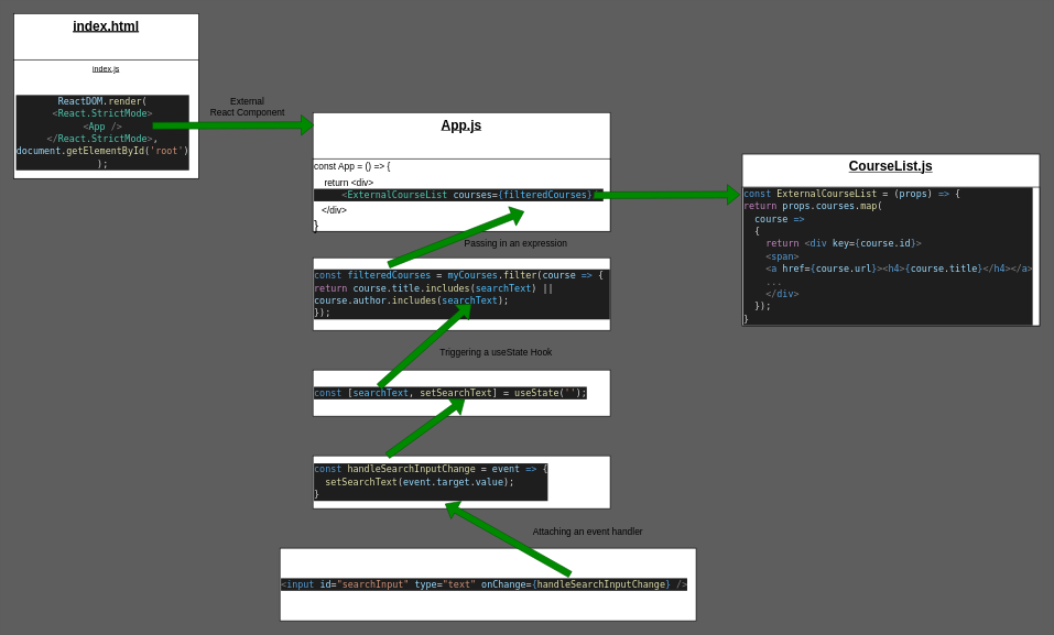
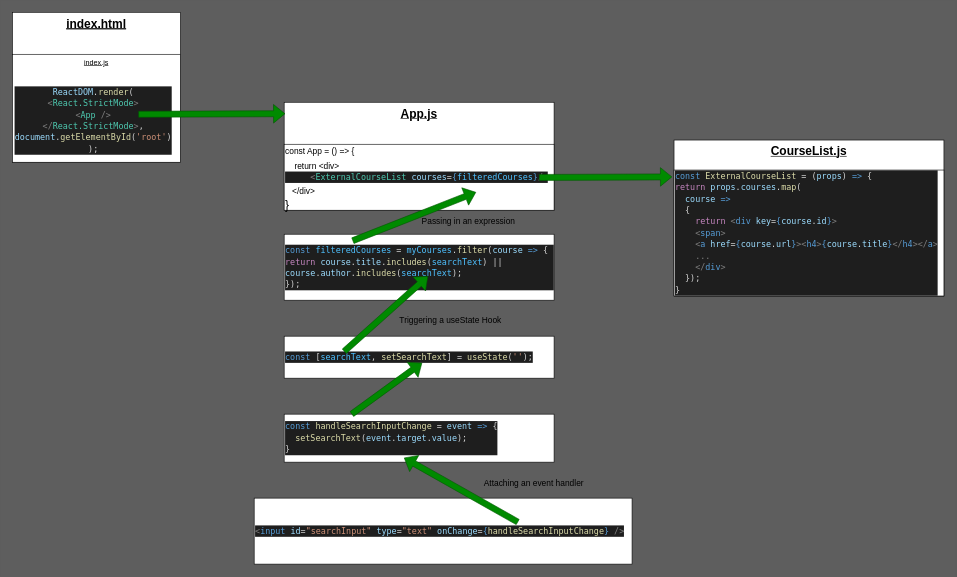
  <mxCell id="0" />
  <mxCell id="1" parent="0" />
  <mxCell id="2" value="index.html" style="rounded=0;whiteSpace=wrap;html=1;verticalAlign=top;fontStyle=5;fontSize=20;" parent="1" vertex="1"><mxGeometry x="20" y="20" width="280" height="250" as="geometry" /></mxCell>
  <mxCell id="3" value="&lt;font style=&quot;font-size: 20px&quot;&gt;App.js&lt;br&gt;&lt;/font&gt;" style="rounded=0;whiteSpace=wrap;html=1;verticalAlign=top;fontStyle=5" parent="1" vertex="1"><mxGeometry x="473" y="170" width="450" height="180" as="geometry" /></mxCell>
  <mxCell id="4" value="index.js" style="rounded=0;whiteSpace=wrap;html=1;verticalAlign=top;fontStyle=4" parent="1" vertex="1"><mxGeometry x="20" y="90" width="280" height="180" as="geometry" /></mxCell>
  <mxCell id="5" value="&lt;div style=&quot;color: rgb(212 , 212 , 212) ; background-color: rgb(30 , 30 , 30) ; font-family: &amp;#34;droid sans mono&amp;#34; , monospace , monospace ; font-size: 14px ; line-height: 19px&quot;&gt;&lt;div&gt;&lt;span style=&quot;color: #9cdcfe&quot;&gt;ReactDOM&lt;/span&gt;.&lt;span style=&quot;color: #dcdcaa&quot;&gt;render&lt;/span&gt;(&lt;/div&gt;&lt;div&gt;  &lt;span style=&quot;color: #808080&quot;&gt;&amp;lt;&lt;/span&gt;&lt;span style=&quot;color: #4ec9b0&quot;&gt;React.StrictMode&lt;/span&gt;&lt;span style=&quot;color: #808080&quot;&gt;&amp;gt;&lt;/span&gt;&lt;/div&gt;&lt;div&gt;    &lt;span style=&quot;color: #808080&quot;&gt;&amp;lt;&lt;/span&gt;&lt;span style=&quot;color: #4ec9b0&quot;&gt;App&lt;/span&gt; &lt;span style=&quot;color: #808080&quot;&gt;/&amp;gt;&lt;/span&gt;&lt;/div&gt;&lt;div&gt;  &lt;span style=&quot;color: #808080&quot;&gt;&amp;lt;/&lt;/span&gt;&lt;span style=&quot;color: #4ec9b0&quot;&gt;React.StrictMode&lt;/span&gt;&lt;span style=&quot;color: #808080&quot;&gt;&amp;gt;&lt;/span&gt;,&lt;/div&gt;&lt;div&gt;  &lt;span style=&quot;color: #9cdcfe&quot;&gt;document&lt;/span&gt;.&lt;span style=&quot;color: #dcdcaa&quot;&gt;getElementById&lt;/span&gt;(&lt;span style=&quot;color: #ce9178&quot;&gt;'root'&lt;/span&gt;)&lt;/div&gt;&lt;div&gt;);&lt;/div&gt;&lt;/div&gt;" style="rounded=0;whiteSpace=wrap;html=1;" parent="1" vertex="1"><mxGeometry x="70" y="160" width="170" height="80" as="geometry" /></mxCell>
  <mxCell id="6" value="" style="shape=flexArrow;endArrow=classic;html=1;fontSize=20;exitX=0.941;exitY=0.375;exitDx=0;exitDy=0;exitPerimeter=0;entryX=0.004;entryY=0.106;entryDx=0;entryDy=0;entryPerimeter=0;fillColor=#008a00;strokeColor=#005700;" parent="1" source="5" target="3" edge="1"><mxGeometry width="50" height="50" relative="1" as="geometry"><mxPoint x="348" y="190" as="sourcePoint" /><mxPoint x="418" y="190" as="targetPoint" /></mxGeometry></mxCell>
  <mxCell id="7" value="&lt;font style=&quot;font-size: 14px&quot;&gt;const App = () =&amp;gt; {&lt;br&gt;&amp;nbsp; &amp;nbsp; return &amp;lt;div&amp;gt;&lt;br&gt;&lt;/font&gt;&lt;div style=&quot;color: rgb(212 , 212 , 212) ; background-color: rgb(30 , 30 , 30) ; font-family: &amp;#34;droid sans mono&amp;#34; , monospace , monospace ; line-height: 19px ; font-size: 14px&quot;&gt;&lt;font style=&quot;font-size: 14px&quot;&gt;&lt;span style=&quot;color: #808080&quot;&gt;&amp;nbsp; &amp;nbsp; &amp;nbsp;&amp;lt;&lt;/span&gt;&lt;span style=&quot;color: #4ec9b0&quot;&gt;ExternalCourseList&lt;/span&gt; &lt;span style=&quot;color: #9cdcfe&quot;&gt;courses&lt;/span&gt;=&lt;span style=&quot;color: #569cd6&quot;&gt;{&lt;/span&gt;&lt;span style=&quot;color: #4fc1ff&quot;&gt;filteredCourses&lt;/span&gt;&lt;span style=&quot;color: #569cd6&quot;&gt;}&lt;/span&gt;&lt;span style=&quot;color: #808080&quot;&gt;/&amp;gt;&lt;/span&gt;&lt;/font&gt;&lt;/div&gt;&lt;font style=&quot;font-size: 14px&quot;&gt;&amp;nbsp; &amp;nbsp;&amp;lt;/div&amp;gt;&lt;br&gt;&lt;/font&gt;}" style="rounded=0;whiteSpace=wrap;html=1;fontSize=20;align=left;" parent="1" vertex="1"><mxGeometry x="473" y="240" width="450" height="110" as="geometry" /></mxCell>
  <mxCell id="8" value="&lt;font style=&quot;font-size: 20px&quot;&gt;CourseList.js&lt;/font&gt;" style="rounded=0;whiteSpace=wrap;html=1;verticalAlign=top;fontStyle=5" parent="1" vertex="1"><mxGeometry x="1123" y="233" width="450" height="260" as="geometry" /></mxCell>
  <mxCell id="9" value="&lt;div style=&quot;background-color: rgb(30 , 30 , 30) ; font-family: &amp;#34;droid sans mono&amp;#34; , monospace , monospace ; font-size: 14px ; line-height: 19px&quot;&gt;&lt;div style=&quot;color: rgb(212 , 212 , 212)&quot;&gt;&lt;span style=&quot;color: #569cd6&quot;&gt;const&lt;/span&gt; &lt;span style=&quot;color: #dcdcaa&quot;&gt;ExternalCourseList&lt;/span&gt; = (&lt;span style=&quot;color: #9cdcfe&quot;&gt;props&lt;/span&gt;) &lt;span style=&quot;color: #569cd6&quot;&gt;=&amp;gt;&lt;/span&gt; {&lt;/div&gt;&lt;div style=&quot;color: rgb(212 , 212 , 212)&quot;&gt;    &lt;span style=&quot;color: #c586c0&quot;&gt;return&lt;/span&gt; &lt;span style=&quot;color: #9cdcfe&quot;&gt;props&lt;/span&gt;.&lt;span style=&quot;color: #9cdcfe&quot;&gt;courses&lt;/span&gt;.&lt;span style=&quot;color: #dcdcaa&quot;&gt;map&lt;/span&gt;(&lt;/div&gt;&lt;div style=&quot;color: rgb(212 , 212 , 212)&quot;&gt;&lt;span style=&quot;color: rgb(156 , 220 , 254)&quot;&gt;&amp;nbsp; course&lt;/span&gt; &lt;span style=&quot;color: rgb(86 , 156 , 214)&quot;&gt;=&amp;gt;&lt;/span&gt;&lt;br&gt;&lt;/div&gt;&lt;div style=&quot;color: rgb(212 , 212 , 212)&quot;&gt;&amp;nbsp; {&lt;/div&gt;&lt;div style=&quot;color: rgb(212 , 212 , 212)&quot;&gt;&lt;span style=&quot;color: #c586c0&quot;&gt;&amp;nbsp; &amp;nbsp; return&lt;/span&gt; &lt;span style=&quot;color: #808080&quot;&gt;&amp;lt;&lt;/span&gt;&lt;span style=&quot;color: #569cd6&quot;&gt;div&lt;/span&gt; &lt;span style=&quot;color: #9cdcfe&quot;&gt;key&lt;/span&gt;=&lt;span style=&quot;color: #569cd6&quot;&gt;{&lt;/span&gt;&lt;span style=&quot;color: #9cdcfe&quot;&gt;course&lt;/span&gt;.&lt;span style=&quot;color: #9cdcfe&quot;&gt;id&lt;/span&gt;&lt;span style=&quot;color: #569cd6&quot;&gt;}&lt;/span&gt;&lt;span style=&quot;color: #808080&quot;&gt;&amp;gt;&lt;/span&gt;&lt;/div&gt;&lt;div style=&quot;color: rgb(212 , 212 , 212)&quot;&gt;&lt;span style=&quot;color: #808080&quot;&gt;&amp;nbsp; &amp;nbsp; &amp;lt;&lt;/span&gt;&lt;span style=&quot;color: #569cd6&quot;&gt;span&lt;/span&gt;&lt;span style=&quot;color: #808080&quot;&gt;&amp;gt;&lt;/span&gt;&lt;/div&gt;&lt;div style=&quot;color: rgb(212 , 212 , 212)&quot;&gt;&lt;span style=&quot;color: #808080&quot;&gt;&amp;nbsp; &amp;nbsp; &amp;lt;&lt;/span&gt;&lt;span style=&quot;color: #569cd6&quot;&gt;a&lt;/span&gt; &lt;span style=&quot;color: #9cdcfe&quot;&gt;href&lt;/span&gt;=&lt;span style=&quot;color: #569cd6&quot;&gt;{&lt;/span&gt;&lt;span style=&quot;color: #9cdcfe&quot;&gt;course&lt;/span&gt;.&lt;span style=&quot;color: #9cdcfe&quot;&gt;url&lt;/span&gt;&lt;span style=&quot;color: #569cd6&quot;&gt;}&lt;/span&gt;&lt;span style=&quot;color: #808080&quot;&gt;&amp;gt;&amp;lt;&lt;/span&gt;&lt;span style=&quot;color: #569cd6&quot;&gt;h4&lt;/span&gt;&lt;span style=&quot;color: #808080&quot;&gt;&amp;gt;&lt;/span&gt;&lt;span style=&quot;color: #569cd6&quot;&gt;{&lt;/span&gt;&lt;span style=&quot;color: #9cdcfe&quot;&gt;course&lt;/span&gt;.&lt;span style=&quot;color: #9cdcfe&quot;&gt;title&lt;/span&gt;&lt;span style=&quot;color: #569cd6&quot;&gt;}&lt;/span&gt;&lt;span style=&quot;color: #808080&quot;&gt;&amp;lt;/&lt;/span&gt;&lt;span style=&quot;color: #569cd6&quot;&gt;h4&lt;/span&gt;&lt;span style=&quot;color: #808080&quot;&gt;&amp;gt;&amp;lt;/&lt;/span&gt;&lt;span style=&quot;color: #569cd6&quot;&gt;a&lt;/span&gt;&lt;span style=&quot;color: #808080&quot;&gt;&amp;gt;&lt;/span&gt;&lt;/div&gt;&lt;div&gt;&lt;font color=&quot;#808080&quot;&gt;&amp;nbsp; &amp;nbsp; ...&lt;/font&gt;&lt;/div&gt;&lt;div style=&quot;color: rgb(212 , 212 , 212)&quot;&gt;&lt;span style=&quot;color: #808080&quot;&gt;&amp;nbsp; &amp;nbsp; &amp;lt;/&lt;/span&gt;&lt;span style=&quot;color: #569cd6&quot;&gt;div&lt;/span&gt;&lt;span style=&quot;color: #808080&quot;&gt;&amp;gt;&lt;/span&gt;&lt;/div&gt;&lt;div style=&quot;color: rgb(212 , 212 , 212)&quot;&gt;&amp;nbsp; });&lt;/div&gt;&lt;div style=&quot;color: rgb(212 , 212 , 212)&quot;&gt;  }&lt;/div&gt;&lt;/div&gt;" style="rounded=0;whiteSpace=wrap;html=1;fontSize=20;align=left;" parent="1" vertex="1"><mxGeometry x="1123" y="283" width="450" height="210" as="geometry" /></mxCell>
  <mxCell id="10" value="" style="shape=flexArrow;endArrow=classic;html=1;fontSize=20;exitX=0.941;exitY=0.375;exitDx=0;exitDy=0;exitPerimeter=0;entryX=0.004;entryY=0.106;entryDx=0;entryDy=0;entryPerimeter=0;fillColor=#008a00;strokeColor=#005700;" parent="1" edge="1"><mxGeometry width="50" height="50" relative="1" as="geometry"><mxPoint x="898" y="295.33" as="sourcePoint" /><mxPoint x="1119.83" y="294.41" as="targetPoint" /></mxGeometry></mxCell>
  <mxCell id="11" value="&lt;div style=&quot;color: rgb(212 , 212 , 212) ; background-color: rgb(30 , 30 , 30) ; font-family: &amp;#34;droid sans mono&amp;#34; , monospace , monospace ; font-size: 14px ; line-height: 19px&quot;&gt;&lt;div&gt;  &lt;span style=&quot;color: #569cd6&quot;&gt;const&lt;/span&gt; &lt;span style=&quot;color: #4fc1ff&quot;&gt;filteredCourses&lt;/span&gt; = &lt;span style=&quot;color: #4fc1ff&quot;&gt;myCourses&lt;/span&gt;.&lt;span style=&quot;color: #dcdcaa&quot;&gt;filter&lt;/span&gt;(&lt;span style=&quot;color: #9cdcfe&quot;&gt;course&lt;/span&gt; &lt;span style=&quot;color: #569cd6&quot;&gt;=&amp;gt;&lt;/span&gt; {&lt;/div&gt;&lt;div&gt;    &lt;span style=&quot;color: #c586c0&quot;&gt;return&lt;/span&gt; &lt;span style=&quot;color: #9cdcfe&quot;&gt;course&lt;/span&gt;.&lt;span style=&quot;color: #9cdcfe&quot;&gt;title&lt;/span&gt;.&lt;span style=&quot;color: #dcdcaa&quot;&gt;includes&lt;/span&gt;(&lt;span style=&quot;color: #4fc1ff&quot;&gt;searchText&lt;/span&gt;) || &lt;span style=&quot;color: #9cdcfe&quot;&gt;course&lt;/span&gt;.&lt;span style=&quot;color: #9cdcfe&quot;&gt;author&lt;/span&gt;.&lt;span style=&quot;color: #dcdcaa&quot;&gt;includes&lt;/span&gt;(&lt;span style=&quot;color: #4fc1ff&quot;&gt;searchText&lt;/span&gt;);&lt;/div&gt;&lt;div&gt;  });&lt;/div&gt;&lt;/div&gt;" style="rounded=0;whiteSpace=wrap;html=1;fontSize=20;align=left;" vertex="1" parent="1"><mxGeometry x="473" y="390" width="450" height="110" as="geometry" /></mxCell>
  <mxCell id="12" value="" style="shape=flexArrow;endArrow=classic;html=1;fontSize=20;exitX=0.941;exitY=0.375;exitDx=0;exitDy=0;exitPerimeter=0;entryX=0.711;entryY=0.727;entryDx=0;entryDy=0;entryPerimeter=0;fillColor=#008a00;strokeColor=#005700;" edge="1" parent="1" target="7"><mxGeometry width="50" height="50" relative="1" as="geometry"><mxPoint x="587.09" y="400.92" as="sourcePoint" /><mxPoint x="808.92" y="400" as="targetPoint" /></mxGeometry></mxCell>
  <mxCell id="13" value="&lt;div style=&quot;color: rgb(212 , 212 , 212) ; background-color: rgb(30 , 30 , 30) ; font-family: &amp;#34;droid sans mono&amp;#34; , monospace , monospace ; font-size: 14px ; line-height: 19px&quot;&gt;&lt;div style=&quot;font-family: &amp;#34;droid sans mono&amp;#34; , monospace , monospace ; line-height: 19px&quot;&gt;&lt;div&gt;  &lt;span style=&quot;color: #569cd6&quot;&gt;const&lt;/span&gt; &lt;span style=&quot;color: #dcdcaa&quot;&gt;handleSearchInputChange&lt;/span&gt; = &lt;span style=&quot;color: #9cdcfe&quot;&gt;event&lt;/span&gt; &lt;span style=&quot;color: #569cd6&quot;&gt;=&amp;gt;&lt;/span&gt; {&lt;/div&gt;&lt;div&gt;&lt;span style=&quot;color: rgb(220 , 220 , 170)&quot;&gt;&amp;nbsp; setSearchText&lt;/span&gt;(&lt;span style=&quot;color: rgb(156 , 220 , 254)&quot;&gt;event&lt;/span&gt;.&lt;span style=&quot;color: rgb(156 , 220 , 254)&quot;&gt;target&lt;/span&gt;.&lt;span style=&quot;color: rgb(156 , 220 , 254)&quot;&gt;value&lt;/span&gt;);&lt;br&gt;&lt;/div&gt;&lt;div&gt;  }&lt;/div&gt;&lt;/div&gt;&lt;/div&gt;" style="rounded=0;whiteSpace=wrap;html=1;fontSize=20;align=left;" vertex="1" parent="1"><mxGeometry x="473" y="690" width="450" height="80" as="geometry" /></mxCell>
  <mxCell id="14" value="&lt;div style=&quot;color: rgb(212 , 212 , 212) ; background-color: rgb(30 , 30 , 30) ; font-family: &amp;#34;droid sans mono&amp;#34; , monospace , monospace ; font-size: 14px ; line-height: 19px&quot;&gt;&lt;div style=&quot;font-family: &amp;#34;droid sans mono&amp;#34; , monospace , monospace ; line-height: 19px&quot;&gt;&lt;div style=&quot;font-family: &amp;#34;droid sans mono&amp;#34; , monospace , monospace ; line-height: 19px&quot;&gt;&lt;span style=&quot;color: #569cd6&quot;&gt;const&lt;/span&gt; [&lt;span style=&quot;color: #4fc1ff&quot;&gt;searchText&lt;/span&gt;, &lt;span style=&quot;color: #dcdcaa&quot;&gt;setSearchText&lt;/span&gt;] = &lt;span style=&quot;color: #dcdcaa&quot;&gt;useState&lt;/span&gt;(&lt;span style=&quot;color: #ce9178&quot;&gt;''&lt;/span&gt;);&lt;/div&gt;&lt;/div&gt;&lt;/div&gt;" style="rounded=0;whiteSpace=wrap;html=1;fontSize=20;align=left;" vertex="1" parent="1"><mxGeometry x="473" y="560" width="450" height="70" as="geometry" /></mxCell>
  <mxCell id="15" value="" style="shape=flexArrow;endArrow=classic;html=1;fontSize=20;entryX=0.511;entryY=0.636;entryDx=0;entryDy=0;entryPerimeter=0;fillColor=#008a00;strokeColor=#005700;exitX=0.25;exitY=0;exitDx=0;exitDy=0;" edge="1" parent="1" source="13" target="14"><mxGeometry width="50" height="50" relative="1" as="geometry"><mxPoint x="603" y="680" as="sourcePoint" /><mxPoint x="728.86" y="459.05" as="targetPoint" /></mxGeometry></mxCell>
  <mxCell id="16" value="" style="shape=flexArrow;endArrow=classic;html=1;fontSize=20;exitX=0.222;exitY=0.364;exitDx=0;exitDy=0;exitPerimeter=0;entryX=0.533;entryY=0.636;entryDx=0;entryDy=0;entryPerimeter=0;fillColor=#008a00;strokeColor=#005700;" edge="1" parent="1" source="14" target="11"><mxGeometry width="50" height="50" relative="1" as="geometry"><mxPoint x="573" y="720.05" as="sourcePoint" /><mxPoint x="712.95" y="599.96" as="targetPoint" /></mxGeometry></mxCell>
  <mxCell id="17" value="&lt;div style=&quot;color: rgb(212 , 212 , 212) ; background-color: rgb(30 , 30 , 30) ; font-family: &amp;#34;droid sans mono&amp;#34; , monospace , monospace ; font-size: 14px ; line-height: 19px&quot;&gt;&lt;div style=&quot;font-family: &amp;#34;droid sans mono&amp;#34; , monospace , monospace ; line-height: 19px&quot;&gt;&lt;div style=&quot;font-family: &amp;#34;droid sans mono&amp;#34; , monospace , monospace ; line-height: 19px&quot;&gt;&lt;span style=&quot;color: #808080&quot;&gt;&amp;lt;&lt;/span&gt;&lt;span style=&quot;color: #569cd6&quot;&gt;input&lt;/span&gt; &lt;span style=&quot;color: #9cdcfe&quot;&gt;id&lt;/span&gt;=&lt;span style=&quot;color: #ce9178&quot;&gt;&quot;searchInput&quot;&lt;/span&gt; &lt;span style=&quot;color: #9cdcfe&quot;&gt;type&lt;/span&gt;=&lt;span style=&quot;color: #ce9178&quot;&gt;&quot;text&quot;&lt;/span&gt; &lt;span style=&quot;color: #9cdcfe&quot;&gt;onChange&lt;/span&gt;=&lt;span style=&quot;color: #569cd6&quot;&gt;{&lt;/span&gt;&lt;span style=&quot;color: #dcdcaa&quot;&gt;handleSearchInputChange&lt;/span&gt;&lt;span style=&quot;color: #569cd6&quot;&gt;}&lt;/span&gt; &lt;span style=&quot;color: #808080&quot;&gt;/&amp;gt;&lt;/span&gt;&lt;/div&gt;&lt;/div&gt;&lt;/div&gt;" style="rounded=0;whiteSpace=wrap;html=1;fontSize=20;align=left;" vertex="1" parent="1"><mxGeometry x="423" y="830" width="630" height="110" as="geometry" /></mxCell>
  <mxCell id="18" value="" style="shape=flexArrow;endArrow=classic;html=1;fontSize=20;exitX=0.698;exitY=0.364;exitDx=0;exitDy=0;exitPerimeter=0;fillColor=#008a00;strokeColor=#005700;entryX=0.444;entryY=0.909;entryDx=0;entryDy=0;entryPerimeter=0;" edge="1" parent="1" source="17" target="13"><mxGeometry width="50" height="50" relative="1" as="geometry"><mxPoint x="573" y="720.05" as="sourcePoint" /><mxPoint x="463" y="700" as="targetPoint" /></mxGeometry></mxCell>
- <mxCell id="19" value="External&lt;br style=&quot;font-size: 14px;&quot;&gt;React Component" style="text;html=1;strokeColor=none;fillColor=none;align=center;verticalAlign=middle;whiteSpace=wrap;rounded=0;fontSize=14;" vertex="1" parent="1"><mxGeometry x="311" y="146" width="126" height="30" as="geometry" /></mxCell>
  <mxCell id="20" value="&lt;span style=&quot;font-size: 14px&quot;&gt;Passing in an expression&lt;/span&gt;" style="text;html=1;strokeColor=none;fillColor=none;align=center;verticalAlign=middle;whiteSpace=wrap;rounded=0;fontSize=20;" vertex="1" parent="1"><mxGeometry x="675" y="350" width="211" height="30" as="geometry" /></mxCell>
  <mxCell id="21" value="&lt;span style=&quot;font-size: 14px&quot;&gt;Triggering a useState Hook&lt;/span&gt;" style="text;html=1;strokeColor=none;fillColor=none;align=center;verticalAlign=middle;whiteSpace=wrap;rounded=0;fontSize=20;" vertex="1" parent="1"><mxGeometry x="645" y="515" width="211" height="30" as="geometry" /></mxCell>
  <mxCell id="22" value="&lt;span style=&quot;font-size: 14px&quot;&gt;Attaching an event handler&lt;/span&gt;" style="text;html=1;strokeColor=none;fillColor=none;align=center;verticalAlign=middle;whiteSpace=wrap;rounded=0;fontSize=20;" vertex="1" parent="1"><mxGeometry x="784" y="788" width="211" height="30" as="geometry" /></mxCell>
